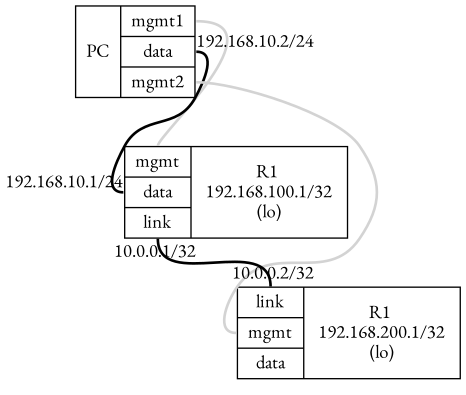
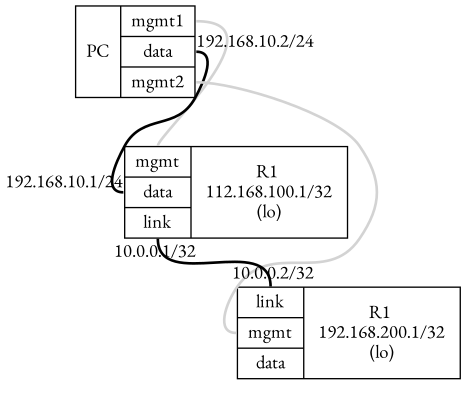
  graph {
    fontname="EB Garamond"
    node [fontname="EB Garamond" requires=infix shape=record]
    edge [color=lightgray fontname="EB Garamond" headport=mgmt penwidth=2]
    n1 [label="PC | { <mgmt1> mgmt1 | <data> data | <mgmt2> mgmt2 }" requires=controller]
-   n2 [label="{ <mgmt> mgmt | <data> data | <link> link} | R1 \n 192.168.100.1/32 \n(lo)"]
+   n2 [label="{ <mgmt> mgmt | <data> data | <link> link} | R1 \n 112.168.100.1/32 \n(lo)"]
    n3 [label="{ <link> link |<mgmt> mgmt | <data> data  } | R1 \n 192.168.200.1/32 \n(lo)"]
    n1 -- n2 [requires=mgmt tailport=mgmt1]
    n1 -- n2 [color=black fontcolor=black headlabel="192.168.10.1/24" headport=data taillabel="192.168.10.2/24" tailport=data]
    n1 -- n3 [requires=mgmt tailport=mgmt2]
    n2 -- n3 [color=black fontcolor=black headlabel="10.0.0.2/32" headport=link labeldistance=1 taillabel="10.0.0.1/32" tailport=link]
  }
